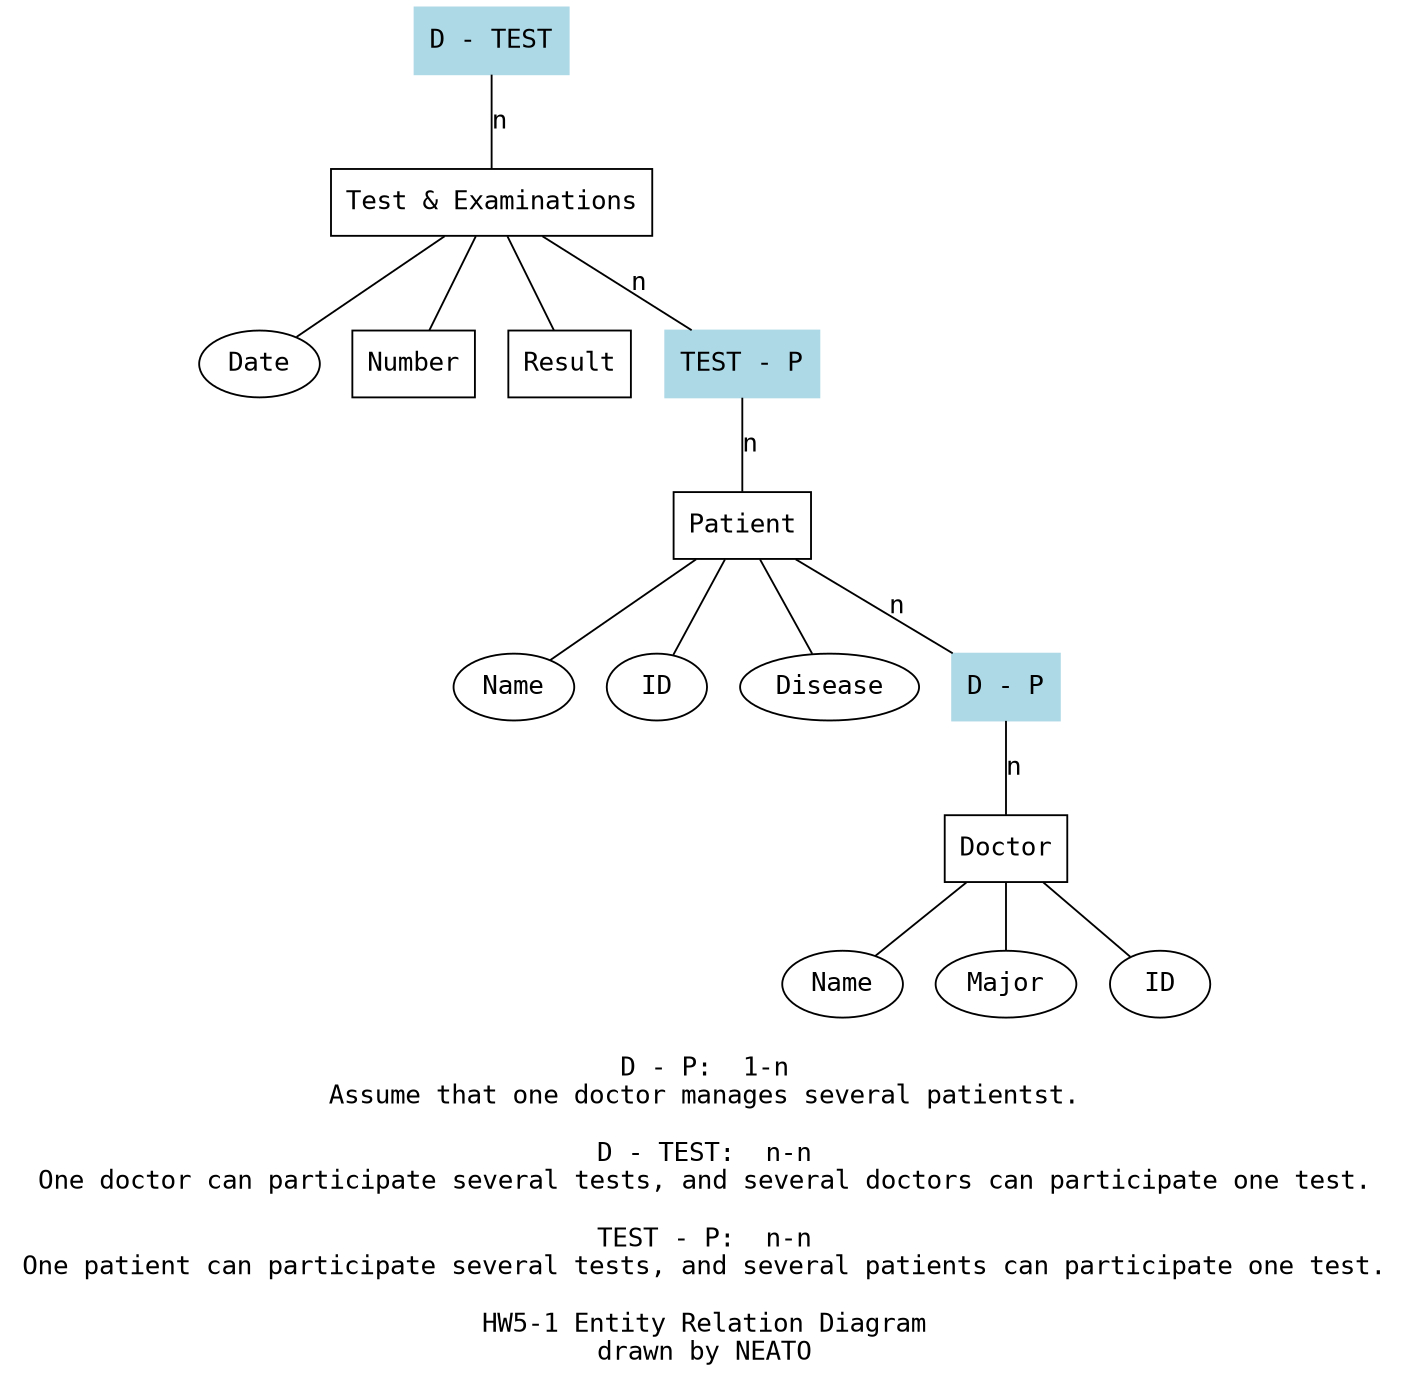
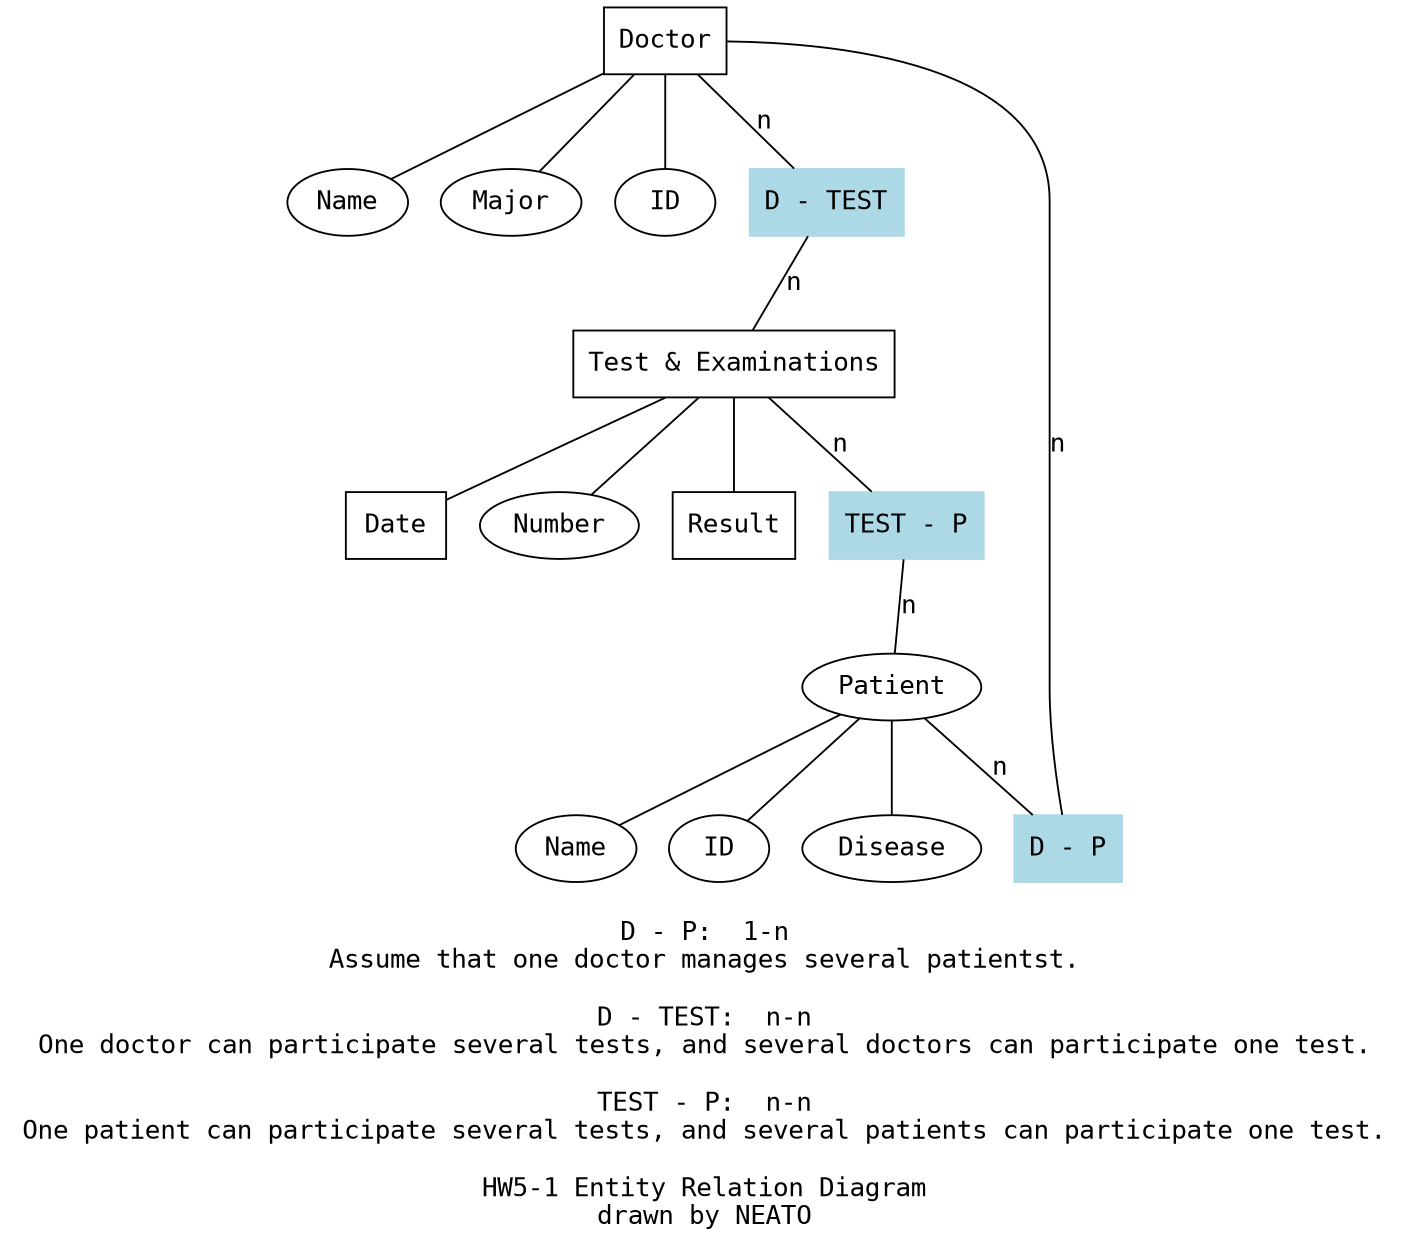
  graph {
    fontname="DejaVu Sans Mono"
    label="\nD - P:  1-n\nAssume that one doctor manages several patientst.\n\nD - TEST:  n-n\nOne doctor can participate several tests, and several doctors can participate one test.\n\nTEST - P:  n-n\nOne patient can participate several tests, and several patients can participate one test.\n\nHW5-1 Entity Relation Diagram\ndrawn by NEATO"
    node [fontname="DejaVu Sans Mono"]
    edge [fontname="DejaVu Sans Mono"]
    n1 [label=Doctor shape=box]
    n2 [label=Name]
    n3 [label=Major]
    n4 [label=ID]
    "D - TEST" [color=lightblue shape=doublediamond style=filled]
    n6 [label="Test & Examinations" shape=box]
-   n7 [label=Patient shape=box]
+   n7 [label=Patient shape=ellipse]
    n8 [label=Name]
    n9 [label=ID]
    n10 [label=Disease]
    "D - P" [color=lightblue shape=doublediamond style=filled]
-   n12 [label=Date]
-   n13 [label=Number shape=box]
+   n12 [label=Date shape=box]
+   n13 [label=Number]
    n14 [label=Result shape=box]
    "TEST - P" [color=lightblue shape=doublediamond style=filled]
    n1 -- n2
    n1 -- n3
    n1 -- n4
+   n1 -- "D - TEST" [label=n]
    "D - TEST" -- n6 [label=n]
    n6 -- n12
    n6 -- n13
    n6 -- n14
    n6 -- "TEST - P" [label=n]
    n7 -- n8
    n7 -- n9
    n7 -- n10
    n7 -- "D - P" [label=n]
    "D - P" -- n1 [label=n]
    "TEST - P" -- n7 [label=n]
  }
